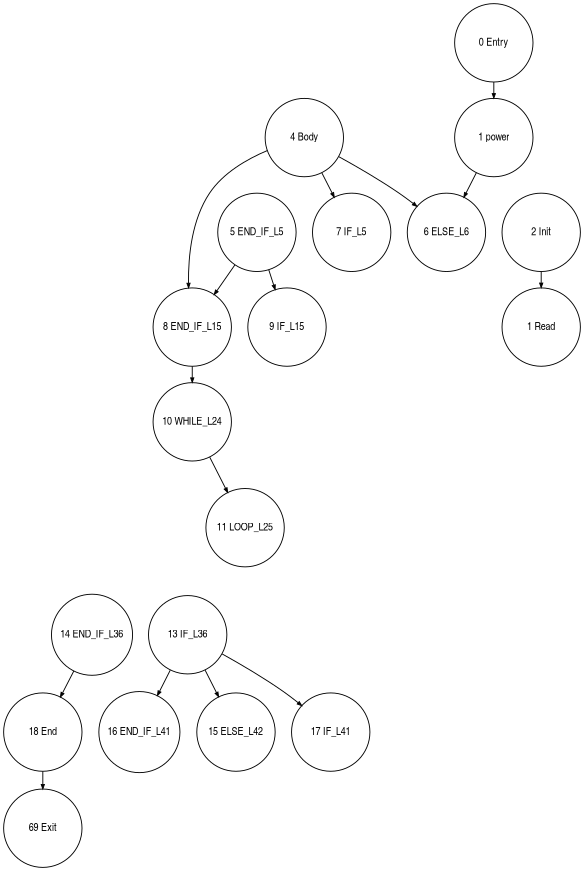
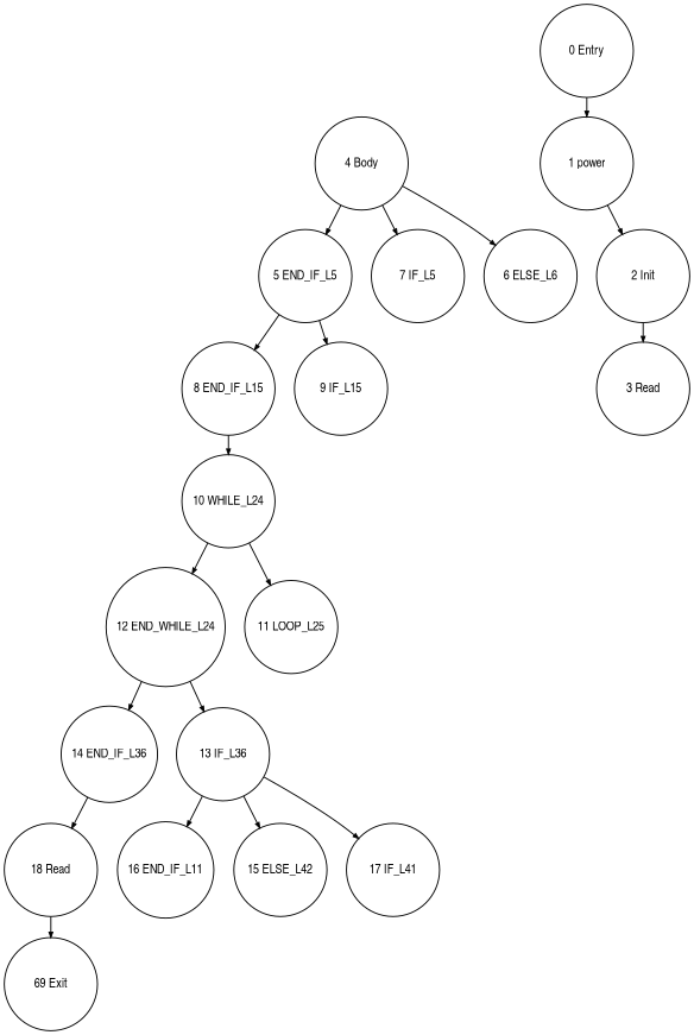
  digraph {
    ranksep=.25
    node [fontname=ArialNarrow fontsize=12 shape=circle]
    edge [arrowsize=.5]
-   "18 End" [height=1.2]
+   "18 End" [height=1.2 label="18 Read"]
    n2 [height=1.2 label="69 Exit"]
    "5 END_IF_L5" [height=1.2]
    "8 END_IF_L15" [height=1.2]
    "9 IF_L15" [height=1.2]
    "10 WHILE_L24" [height=1.2]
    "0 Entry" [height=1.2]
    "1 power" [height=1.2]
    "2 Init" [height=1.2]
-   "3 Read" [height=1.2 label="1 Read"]
+   "3 Read" [height=1.2]
+   "12 END_WHILE_L24" [height=1.2]
    "11 LOOP_L25" [height=1.2]
    "14 END_IF_L36" [height=1.2]
    "13 IF_L36" [height=1.2]
-   "16 END_IF_L41" [height=1.2]
+   "16 END_IF_L41" [height=1.2 label="16 END_IF_L11"]
    "15 ELSE_L42" [height=1.2]
    "17 IF_L41" [height=1.2]
    "4 Body" [height=1.2]
    "6 ELSE_L6" [height=1.2]
    "7 IF_L5" [height=1.2]
    "18 End" -> n2
    "5 END_IF_L5" -> "8 END_IF_L15"
    "5 END_IF_L5" -> "9 IF_L15"
    "8 END_IF_L15" -> "10 WHILE_L24"
+   "10 WHILE_L24" -> "12 END_WHILE_L24"
    "10 WHILE_L24" -> "11 LOOP_L25"
    "0 Entry" -> "1 power"
-   "1 power" -> "6 ELSE_L6"
+   "1 power" -> "2 Init"
    "2 Init" -> "3 Read"
+   "12 END_WHILE_L24" -> "14 END_IF_L36"
+   "12 END_WHILE_L24" -> "13 IF_L36"
    "14 END_IF_L36" -> "18 End"
    "13 IF_L36" -> "16 END_IF_L41"
    "13 IF_L36" -> "15 ELSE_L42"
    "13 IF_L36" -> "17 IF_L41"
-   "4 Body" -> "8 END_IF_L15"
+   "4 Body" -> "5 END_IF_L5"
    "4 Body" -> "6 ELSE_L6"
    "4 Body" -> "7 IF_L5"
  }
